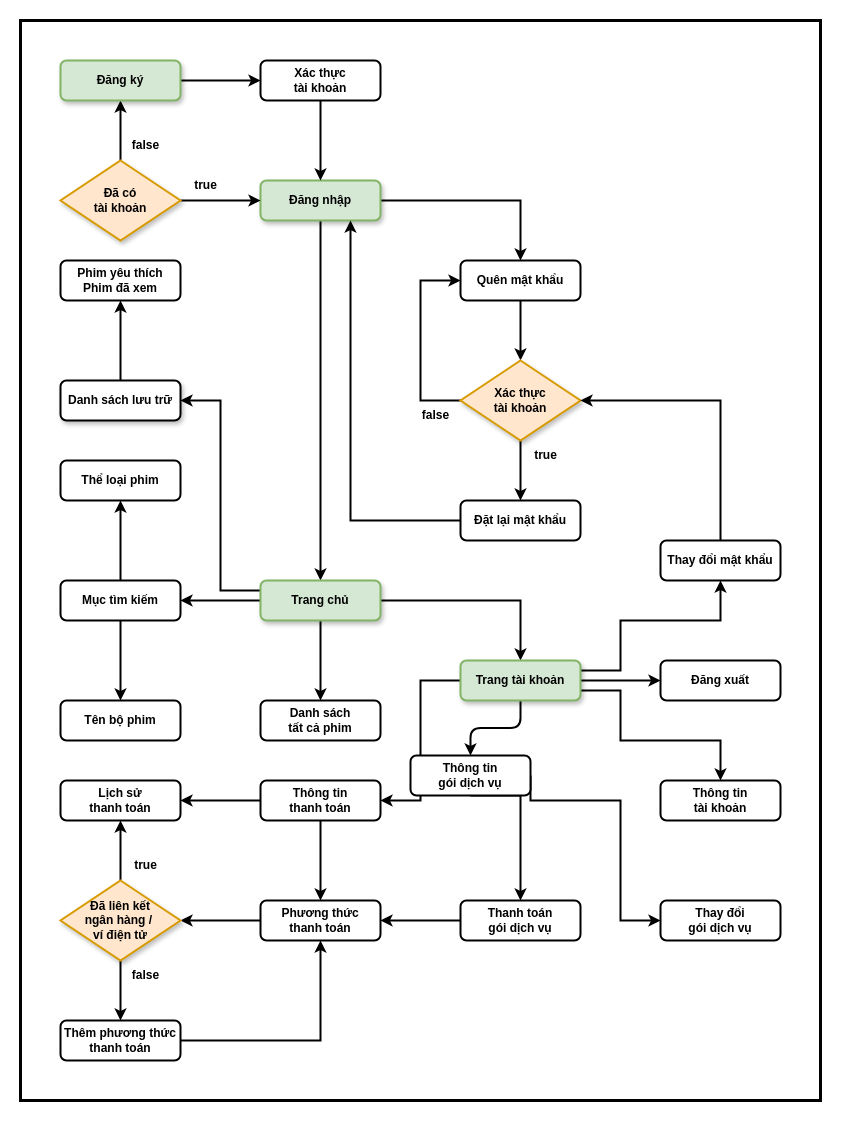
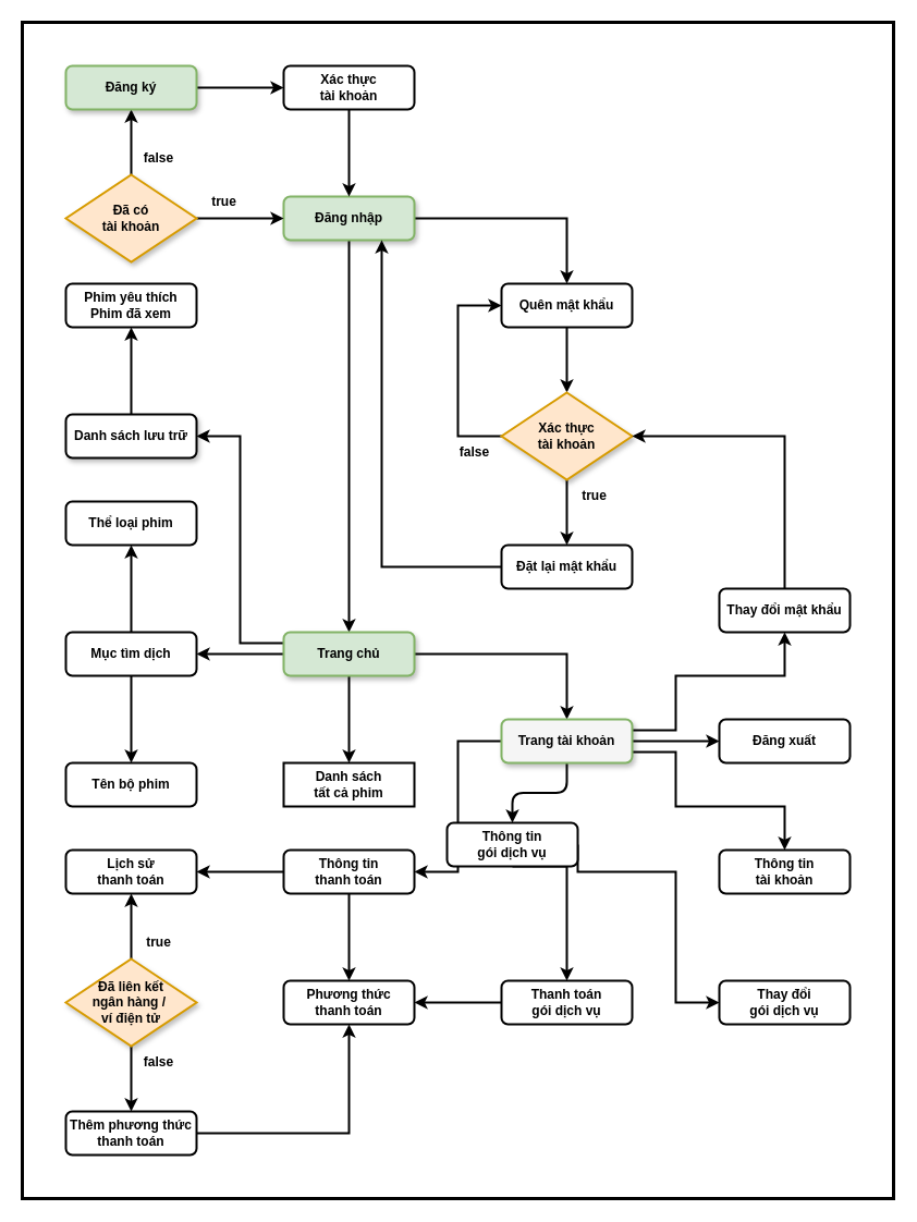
  <mxCell id="0" />
  <mxCell id="1" parent="0" />
  <mxCell id="2" value="" style="rounded=0;whiteSpace=wrap;html=1;strokeWidth=3;" vertex="1" parent="1"><mxGeometry x="20" y="20" width="800" height="1080" as="geometry" /></mxCell>
  <mxCell id="3" style="edgeStyle=orthogonalEdgeStyle;orthogonalLoop=1;jettySize=auto;html=1;entryX=0.5;entryY=0;entryDx=0;entryDy=0;rounded=0;strokeWidth=2;fontFamily=Helvetica;fontStyle=1;shadow=0;" edge="1" parent="1" source="5" target="16"><mxGeometry relative="1" as="geometry" /></mxCell>
  <mxCell id="4" style="edgeStyle=orthogonalEdgeStyle;orthogonalLoop=1;jettySize=auto;html=1;exitX=0.5;exitY=1;exitDx=0;exitDy=0;fontFamily=Helvetica;fontStyle=1;strokeWidth=2;shadow=0;" edge="1" parent="1" source="5"><mxGeometry relative="1" as="geometry"><mxPoint x="320" y="580" as="targetPoint" /></mxGeometry></mxCell>
  <mxCell id="5" value="Đăng nhập" style="rounded=1;whiteSpace=wrap;html=1;strokeWidth=2;fontFamily=Helvetica;fontStyle=1;shadow=1;fillColor=#d5e8d4;strokeColor=#82b366;" vertex="1" parent="1"><mxGeometry x="260" y="180" width="120" height="40" as="geometry" /></mxCell>
  <mxCell id="6" style="edgeStyle=orthogonalEdgeStyle;orthogonalLoop=1;jettySize=auto;html=1;entryX=0;entryY=0.5;entryDx=0;entryDy=0;strokeWidth=2;fontFamily=Helvetica;fontStyle=1;shadow=0;" edge="1" parent="1" source="8" target="5"><mxGeometry relative="1" as="geometry" /></mxCell>
  <mxCell id="7" style="edgeStyle=orthogonalEdgeStyle;orthogonalLoop=1;jettySize=auto;html=1;entryX=0.5;entryY=1;entryDx=0;entryDy=0;strokeWidth=2;fontFamily=Helvetica;fontStyle=1;shadow=0;" edge="1" parent="1" source="8" target="11"><mxGeometry relative="1" as="geometry" /></mxCell>
  <mxCell id="8" value="Đã có&lt;br&gt;tài khoản" style="rhombus;whiteSpace=wrap;html=1;fontFamily=Helvetica;strokeWidth=2;fontStyle=1;shadow=1;fillColor=#ffe6cc;strokeColor=#d79b00;" vertex="1" parent="1"><mxGeometry x="60" y="160" width="120" height="80" as="geometry" /></mxCell>
  <mxCell id="9" value="true" style="text;html=1;align=center;verticalAlign=middle;resizable=0;points=[];autosize=1;strokeColor=none;fillColor=none;fontStyle=1;strokeWidth=2;fontFamily=Helvetica;shadow=0;" vertex="1" parent="1"><mxGeometry x="180" y="170" width="50" height="30" as="geometry" /></mxCell>
  <mxCell id="10" style="edgeStyle=orthogonalEdgeStyle;orthogonalLoop=1;jettySize=auto;html=1;exitX=1;exitY=0.5;exitDx=0;exitDy=0;entryX=0;entryY=0.5;entryDx=0;entryDy=0;strokeWidth=2;fontFamily=Helvetica;fontStyle=1;shadow=0;" edge="1" parent="1" source="11" target="14"><mxGeometry relative="1" as="geometry" /></mxCell>
  <mxCell id="11" value="Đăng ký" style="rounded=1;whiteSpace=wrap;html=1;strokeWidth=2;fontFamily=Helvetica;fontStyle=1;shadow=1;fillColor=#d5e8d4;strokeColor=#82b366;" vertex="1" parent="1"><mxGeometry x="60" y="60" width="120" height="40" as="geometry" /></mxCell>
  <mxCell id="12" value="false" style="text;html=1;align=center;verticalAlign=middle;resizable=0;points=[];autosize=1;strokeColor=none;fillColor=none;fontStyle=1;strokeWidth=2;fontFamily=Helvetica;shadow=0;" vertex="1" parent="1"><mxGeometry x="120" y="130" width="50" height="30" as="geometry" /></mxCell>
  <mxCell id="13" style="edgeStyle=orthogonalEdgeStyle;orthogonalLoop=1;jettySize=auto;html=1;exitX=0.5;exitY=1;exitDx=0;exitDy=0;entryX=0.5;entryY=0;entryDx=0;entryDy=0;strokeWidth=2;fontFamily=Helvetica;fontStyle=1;shadow=0;" edge="1" parent="1" source="14" target="5"><mxGeometry relative="1" as="geometry" /></mxCell>
  <mxCell id="14" value="Xác thực&lt;br&gt;tài khoản" style="rounded=1;whiteSpace=wrap;html=1;strokeWidth=2;fontFamily=Helvetica;fontStyle=1;shadow=0;" vertex="1" parent="1"><mxGeometry x="260" y="60" width="120" height="40" as="geometry" /></mxCell>
  <mxCell id="15" style="edgeStyle=orthogonalEdgeStyle;orthogonalLoop=1;jettySize=auto;html=1;entryX=0.5;entryY=0;entryDx=0;entryDy=0;strokeWidth=2;fontFamily=Helvetica;fontStyle=1;shadow=0;" edge="1" parent="1" source="16" target="21"><mxGeometry relative="1" as="geometry" /></mxCell>
  <mxCell id="16" value="Quên mật khẩu" style="rounded=1;whiteSpace=wrap;html=1;strokeWidth=2;fontFamily=Helvetica;fontStyle=1;shadow=0;" vertex="1" parent="1"><mxGeometry x="460" y="260" width="120" height="40" as="geometry" /></mxCell>
  <mxCell id="17" style="edgeStyle=orthogonalEdgeStyle;orthogonalLoop=1;jettySize=auto;html=1;entryX=0.75;entryY=1;entryDx=0;entryDy=0;rounded=0;strokeWidth=2;fontFamily=Helvetica;fontStyle=1;shadow=0;" edge="1" parent="1" source="18" target="5"><mxGeometry relative="1" as="geometry" /></mxCell>
  <mxCell id="18" value="Đặt lại mật khẩu" style="rounded=1;whiteSpace=wrap;html=1;strokeWidth=2;fontFamily=Helvetica;fontStyle=1;shadow=0;" vertex="1" parent="1"><mxGeometry x="460" y="500" width="120" height="40" as="geometry" /></mxCell>
  <mxCell id="19" style="edgeStyle=orthogonalEdgeStyle;orthogonalLoop=1;jettySize=auto;html=1;entryX=0.5;entryY=0;entryDx=0;entryDy=0;strokeWidth=2;fontFamily=Helvetica;fontStyle=1;shadow=0;" edge="1" parent="1" source="21" target="18"><mxGeometry relative="1" as="geometry" /></mxCell>
  <mxCell id="20" style="edgeStyle=orthogonalEdgeStyle;orthogonalLoop=1;jettySize=auto;html=1;exitX=1;exitY=0.5;exitDx=0;exitDy=0;entryX=0;entryY=0.5;entryDx=0;entryDy=0;rounded=0;strokeWidth=2;fontFamily=Helvetica;fontStyle=1;shadow=0;" edge="1" parent="1" source="21" target="16"><mxGeometry relative="1" as="geometry"><Array as="points"><mxPoint x="420" y="400" /><mxPoint x="420" y="280" /></Array></mxGeometry></mxCell>
  <mxCell id="21" value="Xác thực&lt;br&gt;tài khoản" style="rhombus;whiteSpace=wrap;html=1;fontFamily=Helvetica;strokeWidth=2;fontStyle=1;shadow=1;fillColor=#ffe6cc;strokeColor=#d79b00;" vertex="1" parent="1"><mxGeometry x="460" y="360" width="120" height="80" as="geometry" /></mxCell>
  <mxCell id="22" value="true" style="text;html=1;align=center;verticalAlign=middle;resizable=0;points=[];autosize=1;strokeColor=none;fillColor=none;fontStyle=1;strokeWidth=2;fontFamily=Helvetica;shadow=0;" vertex="1" parent="1"><mxGeometry x="520" y="440" width="50" height="30" as="geometry" /></mxCell>
  <mxCell id="23" value="false" style="text;html=1;align=center;verticalAlign=middle;resizable=0;points=[];autosize=1;strokeColor=none;fillColor=none;fontStyle=1;strokeWidth=2;fontFamily=Helvetica;shadow=0;" vertex="1" parent="1"><mxGeometry x="410" y="400" width="50" height="30" as="geometry" /></mxCell>
  <mxCell id="24" style="edgeStyle=orthogonalEdgeStyle;orthogonalLoop=1;jettySize=auto;html=1;entryX=0.5;entryY=0;entryDx=0;entryDy=0;fontFamily=Helvetica;fontStyle=1;rounded=0;exitX=1;exitY=0.5;exitDx=0;exitDy=0;strokeWidth=2;shadow=0;" edge="1" parent="1" source="28" target="34"><mxGeometry relative="1" as="geometry"><mxPoint x="460" y="600" as="sourcePoint" /></mxGeometry></mxCell>
  <mxCell id="25" style="edgeStyle=orthogonalEdgeStyle;orthogonalLoop=1;jettySize=auto;html=1;strokeWidth=2;shadow=0;" edge="1" parent="1" source="28" target="64"><mxGeometry relative="1" as="geometry" /></mxCell>
  <mxCell id="26" style="edgeStyle=orthogonalEdgeStyle;orthogonalLoop=1;jettySize=auto;html=1;entryX=1;entryY=0.5;entryDx=0;entryDy=0;strokeWidth=2;shadow=0;" edge="1" parent="1" source="28" target="63"><mxGeometry relative="1" as="geometry" /></mxCell>
  <mxCell id="27" style="edgeStyle=orthogonalEdgeStyle;orthogonalLoop=1;jettySize=auto;html=1;exitX=0;exitY=0.25;exitDx=0;exitDy=0;entryX=1;entryY=0.5;entryDx=0;entryDy=0;rounded=0;strokeWidth=2;shadow=0;" edge="1" parent="1" source="28" target="59"><mxGeometry relative="1" as="geometry" /></mxCell>
  <mxCell id="28" value="Trang chủ" style="rounded=1;whiteSpace=wrap;html=1;strokeWidth=2;fontFamily=Helvetica;fontStyle=1;shadow=1;fillColor=#d5e8d4;strokeColor=#82b366;" vertex="1" parent="1"><mxGeometry x="260" y="580" width="120" height="40" as="geometry" /></mxCell>
  <mxCell id="29" style="edgeStyle=orthogonalEdgeStyle;orthogonalLoop=1;jettySize=auto;html=1;exitX=1;exitY=0.25;exitDx=0;exitDy=0;entryX=0.5;entryY=1;entryDx=0;entryDy=0;rounded=0;strokeWidth=2;shadow=0;" edge="1" parent="1" source="34" target="43"><mxGeometry relative="1" as="geometry"><Array as="points"><mxPoint x="620" y="670" /><mxPoint x="620" y="620" /><mxPoint x="720" y="620" /></Array></mxGeometry></mxCell>
  <mxCell id="30" style="edgeStyle=orthogonalEdgeStyle;orthogonalLoop=1;jettySize=auto;html=1;exitX=1;exitY=0.5;exitDx=0;exitDy=0;entryX=0;entryY=0.5;entryDx=0;entryDy=0;strokeWidth=2;rounded=0;shadow=0;" edge="1" parent="1" source="34" target="50"><mxGeometry relative="1" as="geometry" /></mxCell>
  <mxCell id="31" style="edgeStyle=orthogonalEdgeStyle;orthogonalLoop=1;jettySize=auto;html=1;entryX=0.5;entryY=0;entryDx=0;entryDy=0;strokeWidth=2;shadow=0;" edge="1" parent="1" source="34" target="41"><mxGeometry relative="1" as="geometry" /></mxCell>
  <mxCell id="32" style="edgeStyle=orthogonalEdgeStyle;orthogonalLoop=1;jettySize=auto;html=1;entryX=1;entryY=0.5;entryDx=0;entryDy=0;strokeWidth=2;strokeColor=default;rounded=0;shadow=0;" edge="1" parent="1" source="34" target="38"><mxGeometry relative="1" as="geometry" /></mxCell>
  <mxCell id="33" style="edgeStyle=orthogonalEdgeStyle;orthogonalLoop=1;jettySize=auto;html=1;exitX=1;exitY=0.75;exitDx=0;exitDy=0;rounded=0;strokeWidth=2;shadow=0;" edge="1" parent="1" source="34" target="35"><mxGeometry relative="1" as="geometry"><Array as="points"><mxPoint x="620" y="690" /><mxPoint x="620" y="740" /><mxPoint x="720" y="740" /></Array></mxGeometry></mxCell>
- <mxCell id="34" value="Trang tài khoản" style="rounded=1;whiteSpace=wrap;html=1;strokeWidth=2;fontFamily=Helvetica;fontStyle=1;shadow=1;fillColor=#d5e8d4;strokeColor=#82b366;" vertex="1" parent="1"><mxGeometry x="460" y="660" width="120" height="40" as="geometry" /></mxCell>
+ <mxCell id="34" value="Trang tài khoản" style="rounded=1;whiteSpace=wrap;html=1;strokeWidth=2;fontFamily=Helvetica;fontStyle=1;shadow=1;fillColor=#f5f5f5;strokeColor=#82b366;" vertex="1" parent="1"><mxGeometry x="460" y="660" width="120" height="40" as="geometry" /></mxCell>
  <mxCell id="35" value="Thông tin&lt;br&gt;tài khoản" style="rounded=1;whiteSpace=wrap;html=1;strokeWidth=2;fontFamily=Helvetica;fontStyle=1;shadow=0;" vertex="1" parent="1"><mxGeometry x="660" y="780" width="120" height="40" as="geometry" /></mxCell>
  <mxCell id="36" style="edgeStyle=orthogonalEdgeStyle;orthogonalLoop=1;jettySize=auto;html=1;entryX=0.5;entryY=0;entryDx=0;entryDy=0;strokeWidth=2;shadow=0;" edge="1" parent="1" source="38" target="48"><mxGeometry relative="1" as="geometry" /></mxCell>
  <mxCell id="37" style="edgeStyle=orthogonalEdgeStyle;orthogonalLoop=1;jettySize=auto;html=1;entryX=1;entryY=0.5;entryDx=0;entryDy=0;strokeWidth=2;shadow=0;" edge="1" parent="1" source="38" target="49"><mxGeometry relative="1" as="geometry" /></mxCell>
  <mxCell id="38" value="Thông tin&lt;br&gt;thanh toán" style="rounded=1;whiteSpace=wrap;html=1;strokeWidth=2;fontFamily=Helvetica;fontStyle=1;shadow=0;" vertex="1" parent="1"><mxGeometry x="260" y="780" width="120" height="40" as="geometry" /></mxCell>
  <mxCell id="39" style="edgeStyle=orthogonalEdgeStyle;orthogonalLoop=1;jettySize=auto;html=1;exitX=0.5;exitY=1;exitDx=0;exitDy=0;entryX=0.5;entryY=0;entryDx=0;entryDy=0;rounded=0;strokeWidth=2;shadow=0;" edge="1" parent="1" source="41" target="45"><mxGeometry relative="1" as="geometry"><Array as="points"><mxPoint x="520" y="850" /><mxPoint x="520" y="850" /></Array></mxGeometry></mxCell>
  <mxCell id="40" style="edgeStyle=orthogonalEdgeStyle;orthogonalLoop=1;jettySize=auto;html=1;exitX=1;exitY=0.5;exitDx=0;exitDy=0;rounded=0;entryX=0;entryY=0.5;entryDx=0;entryDy=0;strokeWidth=2;shadow=0;" edge="1" parent="1" source="41" target="46"><mxGeometry relative="1" as="geometry"><mxPoint x="630" y="900" as="targetPoint" /><Array as="points"><mxPoint x="620" y="800" /><mxPoint x="620" y="920" /></Array></mxGeometry></mxCell>
  <mxCell id="41" value="Thông tin&lt;br&gt;gói dịch vụ" style="rounded=1;whiteSpace=wrap;html=1;strokeWidth=2;fontFamily=Helvetica;fontStyle=1;shadow=0;" vertex="1" parent="1"><mxGeometry x="410" y="755" width="120" height="40" as="geometry" /></mxCell>
  <mxCell id="42" style="edgeStyle=orthogonalEdgeStyle;orthogonalLoop=1;jettySize=auto;html=1;rounded=0;entryX=1;entryY=0.5;entryDx=0;entryDy=0;strokeWidth=2;shadow=0;" edge="1" parent="1" source="43" target="21"><mxGeometry relative="1" as="geometry"><mxPoint x="660" y="400" as="targetPoint" /><Array as="points"><mxPoint x="720" y="400" /></Array></mxGeometry></mxCell>
  <mxCell id="43" value="Thay đổi mật khẩu" style="rounded=1;whiteSpace=wrap;html=1;strokeWidth=2;fontFamily=Helvetica;fontStyle=1;shadow=0;" vertex="1" parent="1"><mxGeometry x="660" y="540" width="120" height="40" as="geometry" /></mxCell>
  <mxCell id="44" style="edgeStyle=orthogonalEdgeStyle;orthogonalLoop=1;jettySize=auto;html=1;entryX=1;entryY=0.5;entryDx=0;entryDy=0;rounded=0;strokeWidth=2;shadow=0;" edge="1" parent="1" source="45" target="48"><mxGeometry relative="1" as="geometry"><mxPoint x="380" y="920" as="targetPoint" /></mxGeometry></mxCell>
  <mxCell id="45" value="Thanh toán&lt;br&gt;gói dịch vụ" style="rounded=1;whiteSpace=wrap;html=1;strokeWidth=2;fontFamily=Helvetica;fontStyle=1;shadow=0;" vertex="1" parent="1"><mxGeometry x="460" y="900" width="120" height="40" as="geometry" /></mxCell>
  <mxCell id="46" value="Thay đổi&lt;br&gt;gói dịch vụ" style="rounded=1;whiteSpace=wrap;html=1;strokeWidth=2;fontFamily=Helvetica;fontStyle=1;shadow=0;" vertex="1" parent="1"><mxGeometry x="660" y="900" width="120" height="40" as="geometry" /></mxCell>
- <mxCell id="47" style="edgeStyle=orthogonalEdgeStyle;orthogonalLoop=1;jettySize=auto;html=1;entryX=1;entryY=0.5;entryDx=0;entryDy=0;strokeWidth=2;shadow=0;" edge="1" parent="1" source="48" target="53"><mxGeometry relative="1" as="geometry" /></mxCell>
  <mxCell id="48" value="Phương thức&lt;br&gt;thanh toán" style="rounded=1;whiteSpace=wrap;html=1;strokeWidth=2;fontFamily=Helvetica;fontStyle=1;shadow=0;" vertex="1" parent="1"><mxGeometry x="260" y="900" width="120" height="40" as="geometry" /></mxCell>
  <mxCell id="49" value="Lịch sử&lt;br&gt;thanh toán" style="rounded=1;whiteSpace=wrap;html=1;strokeWidth=2;fontFamily=Helvetica;fontStyle=1;shadow=0;" vertex="1" parent="1"><mxGeometry x="60" y="780" width="120" height="40" as="geometry" /></mxCell>
  <mxCell id="50" value="Đăng xuất" style="rounded=1;whiteSpace=wrap;html=1;strokeWidth=2;fontFamily=Helvetica;fontStyle=1;shadow=0;" vertex="1" parent="1"><mxGeometry x="660" y="660" width="120" height="40" as="geometry" /></mxCell>
  <mxCell id="51" style="edgeStyle=orthogonalEdgeStyle;orthogonalLoop=1;jettySize=auto;html=1;entryX=0.5;entryY=1;entryDx=0;entryDy=0;strokeWidth=2;shadow=0;" edge="1" parent="1" source="53" target="49"><mxGeometry relative="1" as="geometry" /></mxCell>
  <mxCell id="52" style="edgeStyle=orthogonalEdgeStyle;orthogonalLoop=1;jettySize=auto;html=1;entryX=0.5;entryY=0;entryDx=0;entryDy=0;strokeWidth=2;shadow=0;" edge="1" parent="1" source="53" target="55"><mxGeometry relative="1" as="geometry" /></mxCell>
  <mxCell id="53" value="Đã liên kết&lt;br&gt;ngân hàng /&amp;nbsp;&lt;br&gt;ví điện tử" style="rhombus;whiteSpace=wrap;html=1;fontFamily=Helvetica;strokeWidth=2;fontStyle=1;shadow=1;fillColor=#ffe6cc;strokeColor=#d79b00;" vertex="1" parent="1"><mxGeometry x="60" y="880" width="120" height="80" as="geometry" /></mxCell>
  <mxCell id="54" style="edgeStyle=orthogonalEdgeStyle;orthogonalLoop=1;jettySize=auto;html=1;exitX=1;exitY=0.5;exitDx=0;exitDy=0;entryX=0.5;entryY=1;entryDx=0;entryDy=0;rounded=0;strokeWidth=2;shadow=0;" edge="1" parent="1" source="55" target="48"><mxGeometry relative="1" as="geometry" /></mxCell>
  <mxCell id="55" value="Thêm phương thức&lt;br&gt;thanh toán" style="rounded=1;whiteSpace=wrap;html=1;strokeWidth=2;fontFamily=Helvetica;fontStyle=1;shadow=0;" vertex="1" parent="1"><mxGeometry x="60" y="1020" width="120" height="40" as="geometry" /></mxCell>
  <mxCell id="56" value="true" style="text;html=1;align=center;verticalAlign=middle;resizable=0;points=[];autosize=1;strokeColor=none;fillColor=none;fontStyle=1;strokeWidth=2;fontFamily=Helvetica;shadow=0;" vertex="1" parent="1"><mxGeometry x="120" y="850" width="50" height="30" as="geometry" /></mxCell>
  <mxCell id="57" value="false" style="text;html=1;align=center;verticalAlign=middle;resizable=0;points=[];autosize=1;strokeColor=none;fillColor=none;fontStyle=1;strokeWidth=2;fontFamily=Helvetica;shadow=0;" vertex="1" parent="1"><mxGeometry x="120" y="960" width="50" height="30" as="geometry" /></mxCell>
  <mxCell id="58" style="edgeStyle=orthogonalEdgeStyle;orthogonalLoop=1;jettySize=auto;html=1;entryX=0.5;entryY=1;entryDx=0;entryDy=0;strokeWidth=2;shadow=0;" edge="1" parent="1" source="59" target="60"><mxGeometry relative="1" as="geometry" /></mxCell>
  <mxCell id="59" value="Danh sách lưu trữ" style="rounded=1;whiteSpace=wrap;html=1;strokeWidth=2;fontFamily=Helvetica;fontStyle=1;shadow=1;" vertex="1" parent="1"><mxGeometry x="60" y="380" width="120" height="40" as="geometry" /></mxCell>
  <mxCell id="60" value="Phim yêu thích&lt;br&gt;Phim đã xem" style="rounded=1;whiteSpace=wrap;html=1;strokeWidth=2;fontFamily=Helvetica;fontStyle=1;shadow=0;" vertex="1" parent="1"><mxGeometry x="60" y="260" width="120" height="40" as="geometry" /></mxCell>
  <mxCell id="61" style="edgeStyle=orthogonalEdgeStyle;orthogonalLoop=1;jettySize=auto;html=1;entryX=0.5;entryY=1;entryDx=0;entryDy=0;strokeWidth=2;shadow=0;" edge="1" parent="1" source="63" target="65"><mxGeometry relative="1" as="geometry" /></mxCell>
  <mxCell id="62" style="edgeStyle=orthogonalEdgeStyle;orthogonalLoop=1;jettySize=auto;html=1;entryX=0.5;entryY=0;entryDx=0;entryDy=0;strokeWidth=2;shadow=0;" edge="1" parent="1" source="63" target="66"><mxGeometry relative="1" as="geometry" /></mxCell>
- <mxCell id="63" value="Mục tìm kiếm" style="rounded=1;whiteSpace=wrap;html=1;strokeWidth=2;fontFamily=Helvetica;fontStyle=1;shadow=0;" vertex="1" parent="1"><mxGeometry x="60" y="580" width="120" height="40" as="geometry" /></mxCell>
- <mxCell id="64" value="Danh sách &lt;br&gt;tất cả phim" style="rounded=1;whiteSpace=wrap;html=1;strokeWidth=2;fontFamily=Helvetica;fontStyle=1;shadow=0;" vertex="1" parent="1"><mxGeometry x="260" y="700" width="120" height="40" as="geometry" /></mxCell>
+ <mxCell id="63" value="Mục tìm dịch" style="rounded=1;whiteSpace=wrap;html=1;strokeWidth=2;fontFamily=Helvetica;fontStyle=1;shadow=0;" vertex="1" parent="1"><mxGeometry x="60" y="580" width="120" height="40" as="geometry" /></mxCell>
+ <mxCell id="64" value="Danh sách &lt;br&gt;tất cả phim" style="whiteSpace=wrap;html=1;strokeWidth=2;fontFamily=Helvetica;fontStyle=1;shadow=0;rounded=0;" vertex="1" parent="1"><mxGeometry x="260" y="700" width="120" height="40" as="geometry" /></mxCell>
  <mxCell id="65" value="Thể loại phim" style="rounded=1;whiteSpace=wrap;html=1;strokeWidth=2;fontFamily=Helvetica;fontStyle=1;shadow=0;" vertex="1" parent="1"><mxGeometry x="60" y="460" width="120" height="40" as="geometry" /></mxCell>
  <mxCell id="66" value="Tên bộ phim" style="rounded=1;whiteSpace=wrap;html=1;strokeWidth=2;fontFamily=Helvetica;fontStyle=1;shadow=0;" vertex="1" parent="1"><mxGeometry x="60" y="700" width="120" height="40" as="geometry" /></mxCell>
